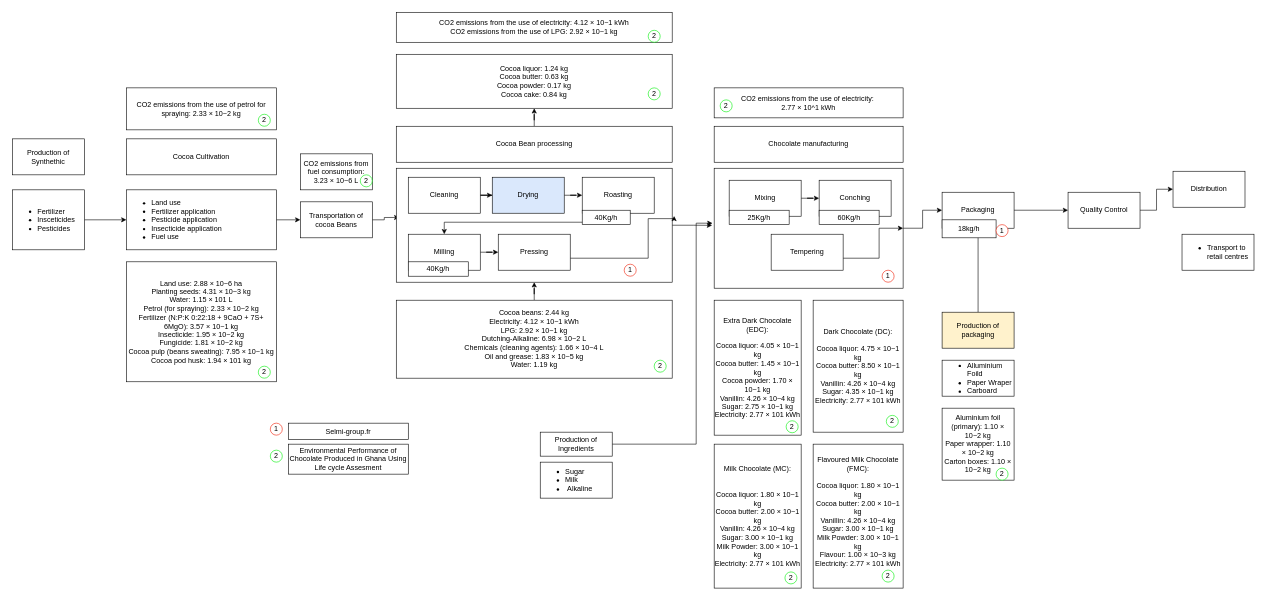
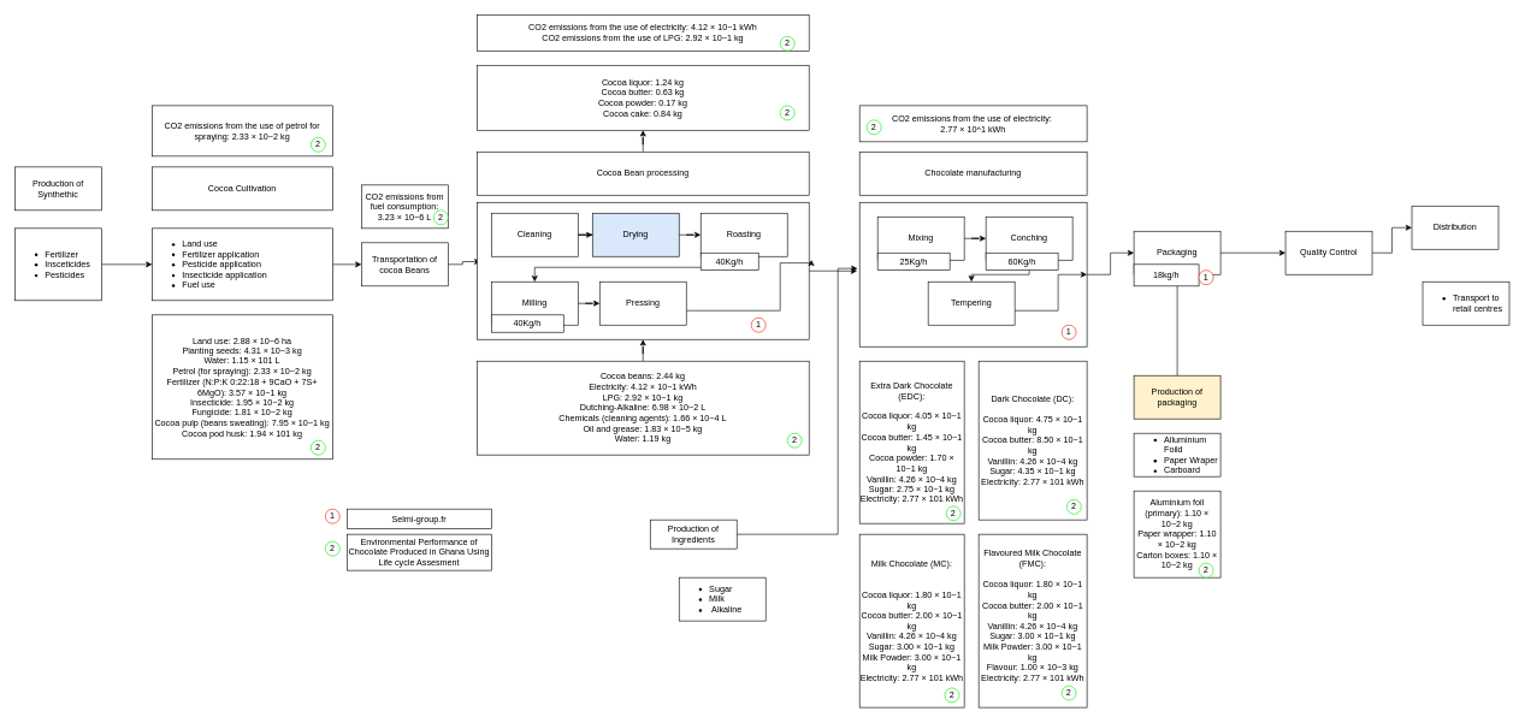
  <mxCell id="0" />
  <mxCell id="1" parent="0" />
  <mxCell id="2" value="Production of Synthethic" style="rounded=0;whiteSpace=wrap;html=1;" parent="1" vertex="1"><mxGeometry x="20" y="231" width="120" height="60" as="geometry" /></mxCell>
  <mxCell id="3" value="Cocoa Cultivation" style="rounded=0;whiteSpace=wrap;html=1;" parent="1" vertex="1"><mxGeometry x="210" y="231" width="250" height="60" as="geometry" /></mxCell>
  <mxCell id="4" style="edgeStyle=orthogonalEdgeStyle;rounded=0;orthogonalLoop=1;jettySize=auto;html=1;entryX=-0.009;entryY=0.458;entryDx=0;entryDy=0;entryPerimeter=0;" parent="1" source="5" target="47" edge="1"><mxGeometry relative="1" as="geometry"><Array as="points"><mxPoint x="1160" y="740" /><mxPoint x="1160" y="372" /></Array></mxGeometry></mxCell>
  <mxCell id="5" value="Production of Ingredients" style="rounded=0;whiteSpace=wrap;html=1;" parent="1" vertex="1"><mxGeometry x="900" y="720" width="120" height="40" as="geometry" /></mxCell>
  <mxCell id="6" style="edgeStyle=orthogonalEdgeStyle;rounded=0;orthogonalLoop=1;jettySize=auto;html=1;entryX=0;entryY=0.5;entryDx=0;entryDy=0;" parent="1" source="7" target="12" edge="1"><mxGeometry relative="1" as="geometry" /></mxCell>
  <mxCell id="7" value="Packaging" style="rounded=0;whiteSpace=wrap;html=1;" parent="1" vertex="1"><mxGeometry x="1570" y="320" width="120" height="60" as="geometry" /></mxCell>
  <mxCell id="8" style="edgeStyle=orthogonalEdgeStyle;rounded=0;orthogonalLoop=1;jettySize=auto;html=1;" parent="1" source="9" target="23" edge="1"><mxGeometry relative="1" as="geometry" /></mxCell>
  <mxCell id="9" value="Cocoa Bean processing" style="rounded=0;whiteSpace=wrap;html=1;" parent="1" vertex="1"><mxGeometry x="660" y="210" width="460" height="60" as="geometry" /></mxCell>
  <mxCell id="10" value="Chocolate manufacturing" style="rounded=0;whiteSpace=wrap;html=1;" parent="1" vertex="1"><mxGeometry x="1190" y="210" width="315" height="60" as="geometry" /></mxCell>
  <mxCell id="11" style="edgeStyle=orthogonalEdgeStyle;rounded=0;orthogonalLoop=1;jettySize=auto;html=1;entryX=0;entryY=0.5;entryDx=0;entryDy=0;" parent="1" source="12" target="54" edge="1"><mxGeometry relative="1" as="geometry" /></mxCell>
  <mxCell id="12" value="Quality Control" style="rounded=0;whiteSpace=wrap;html=1;" parent="1" vertex="1"><mxGeometry x="1780" y="320" width="120" height="60" as="geometry" /></mxCell>
  <mxCell id="13" style="edgeStyle=orthogonalEdgeStyle;rounded=0;orthogonalLoop=1;jettySize=auto;html=1;" parent="1" source="14" target="31" edge="1"><mxGeometry relative="1" as="geometry" /></mxCell>
  <mxCell id="14" value="&lt;ul&gt;&lt;li&gt;Land use&lt;/li&gt;&lt;li&gt;Fertilizer application&lt;/li&gt;&lt;li&gt;Pesticide application&lt;/li&gt;&lt;li&gt;Insecticide application&lt;/li&gt;&lt;li&gt;Fuel use&lt;/li&gt;&lt;/ul&gt;" style="rounded=0;whiteSpace=wrap;html=1;align=left;" parent="1" vertex="1"><mxGeometry x="210" y="316" width="250" height="100" as="geometry" /></mxCell>
  <mxCell id="15" style="edgeStyle=orthogonalEdgeStyle;rounded=0;orthogonalLoop=1;jettySize=auto;html=1;" parent="1" source="16" target="14" edge="1"><mxGeometry relative="1" as="geometry" /></mxCell>
  <mxCell id="16" value="&lt;ul&gt;&lt;li&gt;Fertilizer&lt;/li&gt;&lt;li&gt;Insceticides&lt;/li&gt;&lt;li&gt;Pesticides&lt;/li&gt;&lt;/ul&gt;" style="rounded=0;whiteSpace=wrap;html=1;align=left;" parent="1" vertex="1"><mxGeometry x="20" y="316" width="120" height="100" as="geometry" /></mxCell>
  <mxCell id="17" value="&lt;ul&gt;&lt;li&gt;Transport to retail centres&lt;/li&gt;&lt;/ul&gt;" style="rounded=0;whiteSpace=wrap;html=1;align=left;" parent="1" vertex="1"><mxGeometry x="1970" y="390" width="120" height="60" as="geometry" /></mxCell>
  <mxCell id="18" value="&lt;ul&gt;&lt;li&gt;Alluminium Foild&amp;nbsp;&lt;/li&gt;&lt;li&gt;Paper Wraper&lt;/li&gt;&lt;li&gt;Carboard&lt;/li&gt;&lt;/ul&gt;" style="rounded=0;whiteSpace=wrap;html=1;align=left;" parent="1" vertex="1"><mxGeometry x="1570" y="600" width="120" height="60" as="geometry" /></mxCell>
- <mxCell id="19" value="&lt;ul&gt;&lt;li&gt;Sugar&amp;nbsp;&lt;/li&gt;&lt;li&gt;Milk&lt;/li&gt;&lt;li&gt;&amp;nbsp;Alkaline&lt;/li&gt;&lt;/ul&gt;" style="rounded=0;whiteSpace=wrap;html=1;align=left;" parent="1" vertex="1"><mxGeometry x="900" y="770" width="120" height="60" as="geometry" /></mxCell>
+ <mxCell id="19" value="&lt;ul&gt;&lt;li&gt;Sugar&amp;nbsp;&lt;/li&gt;&lt;li&gt;Milk&lt;/li&gt;&lt;li&gt;&amp;nbsp;Alkaline&lt;/li&gt;&lt;/ul&gt;" style="rounded=0;whiteSpace=wrap;html=1;align=left;" parent="1" vertex="1"><mxGeometry x="940" y="800" width="120" height="60" as="geometry" /></mxCell>
  <mxCell id="20" value="&lt;div&gt;Land use: 2.88 × 10−6 ha&lt;/div&gt;&lt;div&gt;Planting seeds: 4.31 × 10−3 kg&lt;/div&gt;&lt;div&gt;Water: 1.15 × 101 L&lt;/div&gt;&lt;div&gt;Petrol (for spraying): 2.33 × 10−2 kg&lt;/div&gt;&lt;div&gt;Fertilizer (N:P:K 0:22:18 + 9CaO + 7S+ 6MgO): 3.57 × 10−1 kg&lt;/div&gt;&lt;div&gt;Insecticide: 1.95 × 10−2 kg&lt;/div&gt;&lt;div&gt;Fungicide: 1.81 × 10−2 kg&lt;/div&gt;&lt;div&gt;Cocoa pulp (beans sweating): 7.95 × 10−1 kg&lt;/div&gt;&lt;div&gt;Cocoa pod husk: 1.94 × 101 kg&lt;/div&gt;" style="rounded=0;whiteSpace=wrap;html=1;" parent="1" vertex="1"><mxGeometry x="210" y="436" width="250" height="200" as="geometry" /></mxCell>
  <mxCell id="21" style="edgeStyle=orthogonalEdgeStyle;rounded=0;orthogonalLoop=1;jettySize=auto;html=1;entryX=0.5;entryY=1;entryDx=0;entryDy=0;" parent="1" source="22" target="35" edge="1"><mxGeometry relative="1" as="geometry" /></mxCell>
  <mxCell id="22" value="&lt;div&gt;Cocoa beans: 2.44 kg&lt;/div&gt;&lt;div&gt;Electricity: 4.12 × 10−1 kWh&lt;/div&gt;&lt;div&gt;LPG: 2.92 × 10−1 kg&lt;/div&gt;&lt;div&gt;Dutching-Alkaline: 6.98 × 10−2 L&lt;/div&gt;&lt;div&gt;Chemicals (cleaning agents): 1.66 × 10−4 L&lt;/div&gt;&lt;div&gt;Oil and grease: 1.83 × 10−5 kg&lt;/div&gt;&lt;div&gt;Water: 1.19 kg&lt;/div&gt;" style="rounded=0;whiteSpace=wrap;html=1;" parent="1" vertex="1"><mxGeometry x="660" y="500" width="460" height="130" as="geometry" /></mxCell>
  <mxCell id="23" value="&lt;div&gt;Cocoa liquor: 1.24 kg&lt;/div&gt;&lt;div&gt;Cocoa butter: 0.63 kg&lt;/div&gt;&lt;div&gt;Cocoa powder: 0.17 kg&lt;/div&gt;&lt;div&gt;Cocoa cake: 0.84 kg&lt;/div&gt;" style="rounded=0;whiteSpace=wrap;html=1;" parent="1" vertex="1"><mxGeometry x="660" y="90" width="460" height="90" as="geometry" /></mxCell>
  <mxCell id="24" value="&lt;div&gt;Extra Dark Chocolate (EDC):&lt;/div&gt;&lt;div&gt;&lt;br&gt;&lt;/div&gt;&lt;div&gt;Cocoa liquor: 4.05 × 10−1 kg&lt;/div&gt;&lt;div&gt;Cocoa butter: 1.45 × 10−1 kg&lt;/div&gt;&lt;div&gt;Cocoa powder: 1.70 × 10−1 kg&lt;/div&gt;&lt;div&gt;Vanillin: 4.26 × 10−4 kg&lt;/div&gt;&lt;div&gt;Sugar: 2.75 × 10−1 kg&lt;/div&gt;&lt;div&gt;Electricity: 2.77 × 101 kWh&lt;/div&gt;" style="rounded=0;whiteSpace=wrap;html=1;" parent="1" vertex="1"><mxGeometry x="1190" y="500" width="145" height="225" as="geometry" /></mxCell>
  <mxCell id="25" value="&lt;div&gt;Dark Chocolate (DC):&lt;/div&gt;&lt;div&gt;&lt;br&gt;&lt;/div&gt;&lt;div&gt;Cocoa liquor: 4.75 × 10−1 kg&lt;/div&gt;&lt;div&gt;Cocoa butter: 8.50 × 10−1 kg&lt;/div&gt;&lt;div&gt;Vanillin: 4.26 × 10−4 kg&lt;/div&gt;&lt;div&gt;Sugar: 4.35 × 10−1 kg&lt;/div&gt;&lt;div&gt;Electricity: 2.77 × 101 kWh&lt;/div&gt;" style="rounded=0;whiteSpace=wrap;html=1;" parent="1" vertex="1"><mxGeometry x="1355" y="500" width="150" height="220" as="geometry" /></mxCell>
  <mxCell id="26" value="Milk Chocolate (MC):&#10;&#10;&#10;Cocoa liquor: 1.80 × 10−1 kg&#10;Cocoa butter: 2.00 × 10−1 kg&#10;Vanillin: 4.26 × 10−4 kg&#10;Sugar: 3.00 × 10−1 kg&#10;Milk Powder: 3.00 × 10−1 kg&#10;Electricity: 2.77 × 101 kWh" style="rounded=0;whiteSpace=wrap;html=1;" parent="1" vertex="1"><mxGeometry x="1190" y="740" width="145" height="240" as="geometry" /></mxCell>
  <mxCell id="27" value="&lt;div&gt;Flavoured Milk Chocolate (FMC):&lt;/div&gt;&lt;div&gt;&lt;br&gt;&lt;/div&gt;&lt;div&gt;Cocoa liquor: 1.80 × 10−1 kg&lt;/div&gt;&lt;div&gt;Cocoa butter: 2.00 × 10−1 kg&lt;/div&gt;&lt;div&gt;Vanillin: 4.26 × 10−4 kg&lt;/div&gt;&lt;div&gt;Sugar: 3.00 × 10−1 kg&lt;/div&gt;&lt;div&gt;Milk Powder: 3.00 × 10−1 kg&lt;/div&gt;&lt;div&gt;Flavour: 1.00 × 10−3 kg&lt;/div&gt;&lt;div&gt;Electricity: 2.77 × 101 kWh&lt;/div&gt;&lt;div&gt;&lt;br&gt;&lt;/div&gt;" style="rounded=0;whiteSpace=wrap;html=1;" parent="1" vertex="1"><mxGeometry x="1355" y="740" width="150" height="240" as="geometry" /></mxCell>
  <mxCell id="28" value="&lt;div&gt;Aluminium foil (primary): 1.10 × 10−2 kg&lt;/div&gt;&lt;div&gt;Paper wrapper: 1.10 × 10−2 kg&lt;/div&gt;&lt;div&gt;Carton boxes: 1.10 × 10−2 kg&lt;/div&gt;" style="rounded=0;whiteSpace=wrap;html=1;" parent="1" vertex="1"><mxGeometry x="1570" y="680" width="120" height="120" as="geometry" /></mxCell>
  <mxCell id="29" value="CO2 emissions from the use of petrol for spraying: 2.33 × 10−2 kg" style="rounded=0;whiteSpace=wrap;html=1;" parent="1" vertex="1"><mxGeometry x="210" y="146" width="250" height="70" as="geometry" /></mxCell>
  <mxCell id="30" style="edgeStyle=orthogonalEdgeStyle;rounded=0;orthogonalLoop=1;jettySize=auto;html=1;entryX=0.011;entryY=0.432;entryDx=0;entryDy=0;entryPerimeter=0;" parent="1" source="31" target="35" edge="1"><mxGeometry relative="1" as="geometry" /></mxCell>
  <mxCell id="31" value="Transportation of cocoa Beans" style="rounded=0;whiteSpace=wrap;html=1;" parent="1" vertex="1"><mxGeometry x="500" y="336" width="120" height="60" as="geometry" /></mxCell>
  <mxCell id="32" value="CO2 emissions from fuel consumption: 3.23 × 10−6 L" style="rounded=0;whiteSpace=wrap;html=1;" parent="1" vertex="1"><mxGeometry x="500" y="256" width="120" height="60" as="geometry" /></mxCell>
  <mxCell id="33" value="&lt;div&gt;CO2 emissions from the use of electricity: 4.12 × 10−1 kWh&lt;/div&gt;&lt;div&gt;CO2 emissions from the use of LPG: 2.92 × 10−1 kg&lt;/div&gt;" style="rounded=0;whiteSpace=wrap;html=1;" parent="1" vertex="1"><mxGeometry x="660" y="20" width="460" height="50" as="geometry" /></mxCell>
  <mxCell id="34" style="edgeStyle=orthogonalEdgeStyle;rounded=0;orthogonalLoop=1;jettySize=auto;html=1;entryX=-0.011;entryY=0.476;entryDx=0;entryDy=0;entryPerimeter=0;" parent="1" source="35" target="47" edge="1"><mxGeometry relative="1" as="geometry" /></mxCell>
  <mxCell id="35" value="" style="rounded=0;whiteSpace=wrap;html=1;" parent="1" vertex="1"><mxGeometry x="660" y="280" width="460" height="190" as="geometry" /></mxCell>
  <mxCell id="36" style="edgeStyle=orthogonalEdgeStyle;rounded=0;orthogonalLoop=1;jettySize=auto;html=1;" parent="1" source="37" target="39" edge="1"><mxGeometry relative="1" as="geometry" /></mxCell>
  <mxCell id="37" value="Cleaning" style="rounded=0;whiteSpace=wrap;html=1;" parent="1" vertex="1"><mxGeometry x="680" y="295" width="120" height="60" as="geometry" /></mxCell>
  <mxCell id="38" style="edgeStyle=orthogonalEdgeStyle;rounded=0;orthogonalLoop=1;jettySize=auto;html=1;" parent="1" source="39" target="41" edge="1"><mxGeometry relative="1" as="geometry" /></mxCell>
  <mxCell id="39" value="Drying" style="rounded=0;whiteSpace=wrap;html=1;fillColor=#dae8fc;" parent="1" vertex="1"><mxGeometry x="820" y="295" width="120" height="60" as="geometry" /></mxCell>
  <mxCell id="40" style="edgeStyle=orthogonalEdgeStyle;rounded=0;orthogonalLoop=1;jettySize=auto;html=1;" parent="1" source="41" target="43" edge="1"><mxGeometry relative="1" as="geometry"><Array as="points"><mxPoint x="1030" y="370" /><mxPoint x="740" y="370" /></Array></mxGeometry></mxCell>
  <mxCell id="41" value="Roasting" style="rounded=0;whiteSpace=wrap;html=1;" parent="1" vertex="1"><mxGeometry x="970" y="295" width="120" height="60" as="geometry" /></mxCell>
  <mxCell id="42" style="edgeStyle=orthogonalEdgeStyle;rounded=0;orthogonalLoop=1;jettySize=auto;html=1;" parent="1" source="43" target="45" edge="1"><mxGeometry relative="1" as="geometry" /></mxCell>
  <mxCell id="43" value="Milling" style="rounded=0;whiteSpace=wrap;html=1;" parent="1" vertex="1"><mxGeometry x="680" y="390" width="120" height="60" as="geometry" /></mxCell>
  <mxCell id="44" style="edgeStyle=orthogonalEdgeStyle;rounded=0;orthogonalLoop=1;jettySize=auto;html=1;entryX=1.007;entryY=0.419;entryDx=0;entryDy=0;entryPerimeter=0;" parent="1" source="45" target="35" edge="1"><mxGeometry relative="1" as="geometry"><Array as="points"><mxPoint x="1080" y="430" /><mxPoint x="1080" y="364" /></Array></mxGeometry></mxCell>
  <mxCell id="45" value="Pressing" style="rounded=0;whiteSpace=wrap;html=1;" parent="1" vertex="1"><mxGeometry x="830" y="390" width="120" height="60" as="geometry" /></mxCell>
  <mxCell id="46" style="edgeStyle=orthogonalEdgeStyle;rounded=0;orthogonalLoop=1;jettySize=auto;html=1;entryX=0;entryY=0.5;entryDx=0;entryDy=0;" parent="1" source="47" target="7" edge="1"><mxGeometry relative="1" as="geometry" /></mxCell>
  <mxCell id="47" value="" style="rounded=0;whiteSpace=wrap;html=1;" parent="1" vertex="1"><mxGeometry x="1190" y="280" width="315" height="200" as="geometry" /></mxCell>
  <mxCell id="48" style="edgeStyle=orthogonalEdgeStyle;rounded=0;orthogonalLoop=1;jettySize=auto;html=1;entryX=0;entryY=0.5;entryDx=0;entryDy=0;" parent="1" source="49" target="51" edge="1"><mxGeometry relative="1" as="geometry" /></mxCell>
  <mxCell id="49" value="Mixing" style="rounded=0;whiteSpace=wrap;html=1;" parent="1" vertex="1"><mxGeometry x="1215" y="300" width="120" height="60" as="geometry" /></mxCell>
+ <mxCell id="50" style="edgeStyle=orthogonalEdgeStyle;rounded=0;orthogonalLoop=1;jettySize=auto;html=1;" parent="1" source="51" target="53" edge="1"><mxGeometry relative="1" as="geometry" /></mxCell>
  <mxCell id="51" value="Conching" style="rounded=0;whiteSpace=wrap;html=1;" parent="1" vertex="1"><mxGeometry x="1365" y="300" width="120" height="60" as="geometry" /></mxCell>
  <mxCell id="52" style="edgeStyle=orthogonalEdgeStyle;rounded=0;orthogonalLoop=1;jettySize=auto;html=1;entryX=1;entryY=0.5;entryDx=0;entryDy=0;" parent="1" source="53" target="47" edge="1"><mxGeometry relative="1" as="geometry"><Array as="points"><mxPoint x="1465" y="430" /><mxPoint x="1465" y="380" /></Array></mxGeometry></mxCell>
  <mxCell id="53" value="Tempering" style="rounded=0;whiteSpace=wrap;html=1;" parent="1" vertex="1"><mxGeometry x="1285" y="390" width="120" height="60" as="geometry" /></mxCell>
  <mxCell id="54" value="Distribution" style="rounded=0;whiteSpace=wrap;html=1;" parent="1" vertex="1"><mxGeometry x="1955" y="285" width="120" height="60" as="geometry" /></mxCell>
  <mxCell id="55" style="edgeStyle=orthogonalEdgeStyle;rounded=0;orthogonalLoop=1;jettySize=auto;html=1;entryX=0.5;entryY=1;entryDx=0;entryDy=0;" parent="1" source="56" target="7" edge="1"><mxGeometry relative="1" as="geometry" /></mxCell>
  <mxCell id="56" value="Production of packaging" style="rounded=0;whiteSpace=wrap;html=1;fillColor=#fff2cc;" parent="1" vertex="1"><mxGeometry x="1570" y="520" width="120" height="60" as="geometry" /></mxCell>
  <mxCell id="57" value="&lt;div&gt;CO2 emissions from the use of electricity:&amp;nbsp;&lt;/div&gt;2.77 × 10^1 kWh" style="rounded=0;whiteSpace=wrap;html=1;" parent="1" vertex="1"><mxGeometry x="1190" y="146" width="315" height="50" as="geometry" /></mxCell>
  <mxCell id="58" value="25Kg/h" style="rounded=0;whiteSpace=wrap;html=1;" parent="1" vertex="1"><mxGeometry x="1215" y="350" width="100" height="24" as="geometry" /></mxCell>
  <mxCell id="59" value="60Kg/h" style="rounded=0;whiteSpace=wrap;html=1;" parent="1" vertex="1"><mxGeometry x="1365" y="350" width="100" height="24" as="geometry" /></mxCell>
  <mxCell id="60" value="40Kg/h" style="rounded=0;whiteSpace=wrap;html=1;" parent="1" vertex="1"><mxGeometry x="680" y="436" width="100" height="24" as="geometry" /></mxCell>
  <mxCell id="61" value="40Kg/h" style="rounded=0;whiteSpace=wrap;html=1;" parent="1" vertex="1"><mxGeometry x="970" y="350" width="80" height="24" as="geometry" /></mxCell>
  <mxCell id="62" value="18kg/h" style="rounded=0;whiteSpace=wrap;html=1;" parent="1" vertex="1"><mxGeometry x="1570" y="366" width="90" height="30" as="geometry" /></mxCell>
  <mxCell id="63" value="1" style="ellipse;whiteSpace=wrap;html=1;aspect=fixed;strokeColor=#F0210A;" parent="1" vertex="1"><mxGeometry x="1470" y="450" width="20" height="20" as="geometry" /></mxCell>
  <mxCell id="64" value="1" style="ellipse;whiteSpace=wrap;html=1;aspect=fixed;strokeColor=#F0210A;" parent="1" vertex="1"><mxGeometry x="1040" y="440" width="20" height="20" as="geometry" /></mxCell>
  <mxCell id="65" value="1" style="ellipse;whiteSpace=wrap;html=1;aspect=fixed;strokeColor=#F0210A;" parent="1" vertex="1"><mxGeometry x="1660" y="374" width="20" height="20" as="geometry" /></mxCell>
  <mxCell id="66" value="2" style="ellipse;whiteSpace=wrap;html=1;aspect=fixed;strokeColor=#02F00A;" parent="1" vertex="1"><mxGeometry x="1080" y="146" width="20" height="20" as="geometry" /></mxCell>
  <mxCell id="67" value="2" style="ellipse;whiteSpace=wrap;html=1;aspect=fixed;strokeColor=#02F00A;" parent="1" vertex="1"><mxGeometry x="1090" y="600" width="20" height="20" as="geometry" /></mxCell>
  <mxCell id="68" value="2" style="ellipse;whiteSpace=wrap;html=1;aspect=fixed;strokeColor=#02F00A;" parent="1" vertex="1"><mxGeometry x="430" y="610" width="20" height="20" as="geometry" /></mxCell>
  <mxCell id="69" value="2" style="ellipse;whiteSpace=wrap;html=1;aspect=fixed;strokeColor=#02F00A;" parent="1" vertex="1"><mxGeometry x="430" y="190" width="20" height="20" as="geometry" /></mxCell>
  <mxCell id="70" value="2" style="ellipse;whiteSpace=wrap;html=1;aspect=fixed;strokeColor=#02F00A;" parent="1" vertex="1"><mxGeometry x="1080" y="50" width="20" height="20" as="geometry" /></mxCell>
  <mxCell id="71" value="2" style="ellipse;whiteSpace=wrap;html=1;aspect=fixed;strokeColor=#02F00A;" parent="1" vertex="1"><mxGeometry x="1200" y="166" width="20" height="20" as="geometry" /></mxCell>
  <mxCell id="72" value="2" style="ellipse;whiteSpace=wrap;html=1;aspect=fixed;strokeColor=#02F00A;" parent="1" vertex="1"><mxGeometry x="1310" y="701" width="20" height="20" as="geometry" /></mxCell>
  <mxCell id="73" value="2" style="ellipse;whiteSpace=wrap;html=1;aspect=fixed;strokeColor=#02F00A;" parent="1" vertex="1"><mxGeometry x="1477" y="692" width="20" height="20" as="geometry" /></mxCell>
  <mxCell id="74" value="2" style="ellipse;whiteSpace=wrap;html=1;aspect=fixed;strokeColor=#02F00A;" parent="1" vertex="1"><mxGeometry x="1308" y="953" width="20" height="20" as="geometry" /></mxCell>
  <mxCell id="75" value="2" style="ellipse;whiteSpace=wrap;html=1;aspect=fixed;strokeColor=#02F00A;" parent="1" vertex="1"><mxGeometry x="1470" y="950" width="20" height="20" as="geometry" /></mxCell>
  <mxCell id="76" value="2" style="ellipse;whiteSpace=wrap;html=1;aspect=fixed;strokeColor=#02F00A;" parent="1" vertex="1"><mxGeometry x="1660" y="780" width="20" height="20" as="geometry" /></mxCell>
  <mxCell id="77" value="2" style="ellipse;whiteSpace=wrap;html=1;aspect=fixed;strokeColor=#02F00A;" parent="1" vertex="1"><mxGeometry x="600" y="291" width="20" height="20" as="geometry" /></mxCell>
  <mxCell id="78" value="2" style="ellipse;whiteSpace=wrap;html=1;aspect=fixed;strokeColor=#02F00A;" parent="1" vertex="1"><mxGeometry x="450" y="750" width="20" height="20" as="geometry" /></mxCell>
  <mxCell id="79" value="1" style="ellipse;whiteSpace=wrap;html=1;aspect=fixed;strokeColor=#F0210A;" parent="1" vertex="1"><mxGeometry x="450" y="705" width="20" height="20" as="geometry" /></mxCell>
  <mxCell id="80" value="Selmi-group.fr" style="rounded=0;whiteSpace=wrap;html=1;" parent="1" vertex="1"><mxGeometry x="480" y="705" width="200" height="27" as="geometry" /></mxCell>
  <mxCell id="81" value="Environmental Performance of Chocolate Produced in Ghana Using Life cycle Assesment" style="rounded=0;whiteSpace=wrap;html=1;" parent="1" vertex="1"><mxGeometry x="480" y="740" width="200" height="50" as="geometry" /></mxCell>
